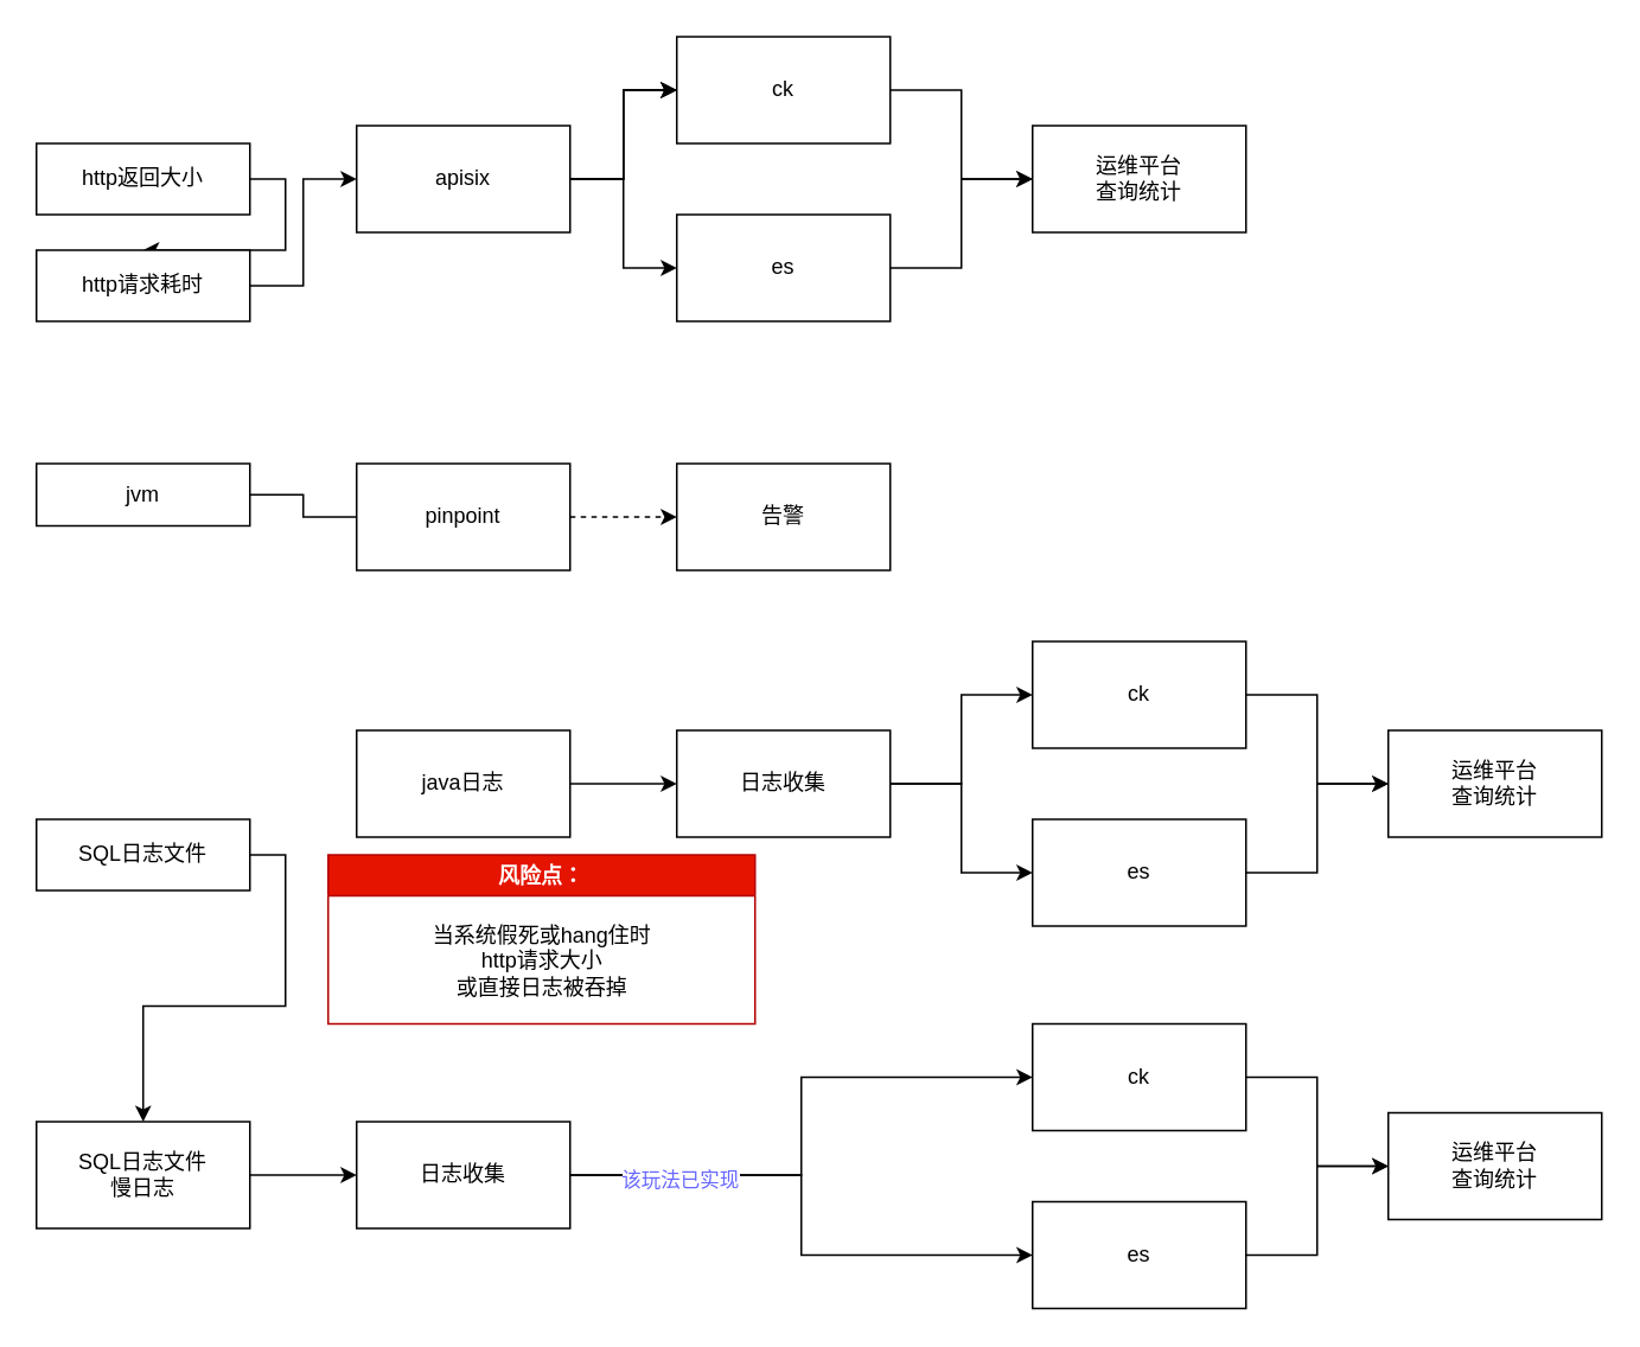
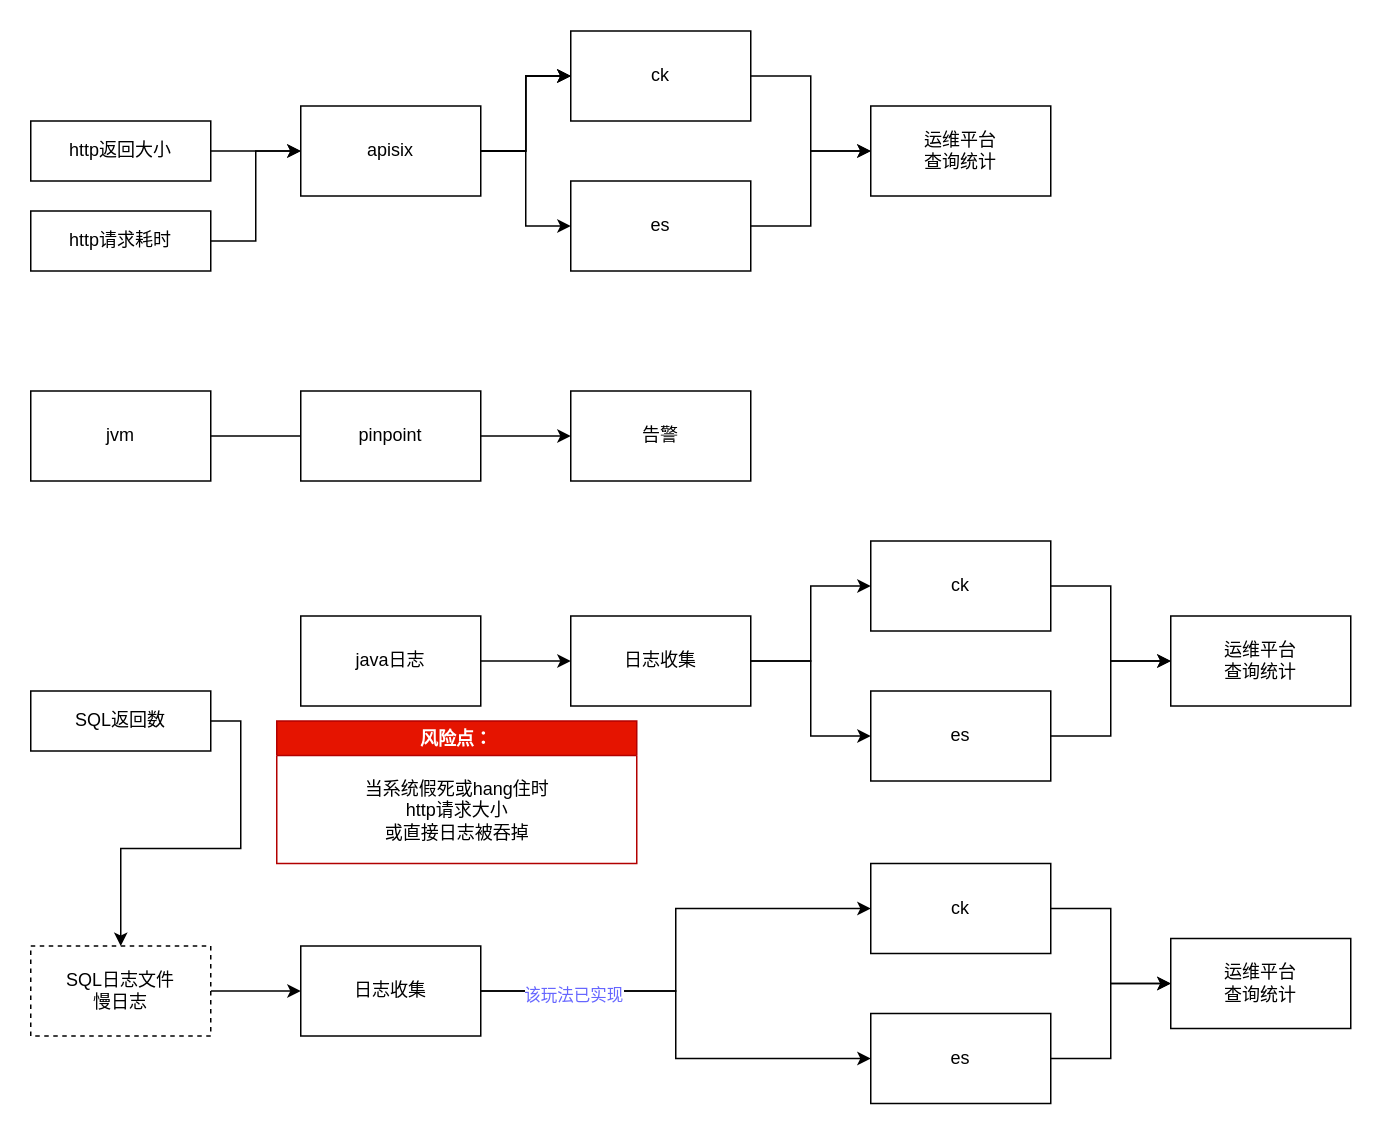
  <mxCell id="0" />
  <mxCell id="1" parent="0" />
- <mxCell id="2" style="edgeStyle=orthogonalEdgeStyle;rounded=0;orthogonalLoop=1;jettySize=auto;html=1;exitX=1;exitY=0.5;exitDx=0;exitDy=0;" edge="1" parent="1" source="3" target="5"><mxGeometry relative="1" as="geometry"><mxPoint x="200" y="100" as="targetPoint" /></mxGeometry></mxCell>
+ <mxCell id="2" style="edgeStyle=orthogonalEdgeStyle;rounded=0;orthogonalLoop=1;jettySize=auto;html=1;exitX=1;exitY=0.5;exitDx=0;exitDy=0;entryX=0;entryY=0.5;entryDx=0;entryDy=0;" edge="1" parent="1" source="3" target="10"><mxGeometry relative="1" as="geometry"><mxPoint x="200" y="100" as="targetPoint" /></mxGeometry></mxCell>
  <mxCell id="3" value="http返回大小" style="rounded=0;whiteSpace=wrap;html=1;" vertex="1" parent="1"><mxGeometry x="20" y="80" width="120" height="40" as="geometry" /></mxCell>
  <mxCell id="4" style="edgeStyle=orthogonalEdgeStyle;rounded=0;orthogonalLoop=1;jettySize=auto;html=1;exitX=1;exitY=0.5;exitDx=0;exitDy=0;entryX=0;entryY=0.5;entryDx=0;entryDy=0;" edge="1" parent="1" source="5" target="10"><mxGeometry relative="1" as="geometry" /></mxCell>
  <mxCell id="5" value="http请求耗时" style="rounded=0;whiteSpace=wrap;html=1;" vertex="1" parent="1"><mxGeometry x="20" y="140" width="120" height="40" as="geometry" /></mxCell>
  <mxCell id="6" value="" style="edgeStyle=orthogonalEdgeStyle;rounded=0;orthogonalLoop=1;jettySize=auto;html=1;" edge="1" parent="1" source="10" target="12"><mxGeometry relative="1" as="geometry" /></mxCell>
  <mxCell id="7" value="" style="edgeStyle=orthogonalEdgeStyle;rounded=0;orthogonalLoop=1;jettySize=auto;html=1;" edge="1" parent="1" source="10" target="12"><mxGeometry relative="1" as="geometry" /></mxCell>
  <mxCell id="8" value="" style="edgeStyle=orthogonalEdgeStyle;rounded=0;orthogonalLoop=1;jettySize=auto;html=1;" edge="1" parent="1" source="10" target="12"><mxGeometry relative="1" as="geometry" /></mxCell>
  <mxCell id="9" style="edgeStyle=orthogonalEdgeStyle;rounded=0;orthogonalLoop=1;jettySize=auto;html=1;exitX=1;exitY=0.5;exitDx=0;exitDy=0;entryX=0;entryY=0.5;entryDx=0;entryDy=0;" edge="1" parent="1" source="10" target="14"><mxGeometry relative="1" as="geometry" /></mxCell>
  <mxCell id="10" value="apisix" style="rounded=0;whiteSpace=wrap;html=1;" vertex="1" parent="1"><mxGeometry x="200" y="70" width="120" height="60" as="geometry" /></mxCell>
  <mxCell id="11" value="" style="edgeStyle=orthogonalEdgeStyle;rounded=0;orthogonalLoop=1;jettySize=auto;html=1;" edge="1" parent="1" source="12" target="15"><mxGeometry relative="1" as="geometry" /></mxCell>
  <mxCell id="12" value="ck" style="rounded=0;whiteSpace=wrap;html=1;" vertex="1" parent="1"><mxGeometry x="380" y="20" width="120" height="60" as="geometry" /></mxCell>
  <mxCell id="13" style="edgeStyle=orthogonalEdgeStyle;rounded=0;orthogonalLoop=1;jettySize=auto;html=1;exitX=1;exitY=0.5;exitDx=0;exitDy=0;entryX=0;entryY=0.5;entryDx=0;entryDy=0;" edge="1" parent="1" source="14" target="15"><mxGeometry relative="1" as="geometry" /></mxCell>
  <mxCell id="14" value="es" style="rounded=0;whiteSpace=wrap;html=1;" vertex="1" parent="1"><mxGeometry x="380" y="120" width="120" height="60" as="geometry" /></mxCell>
  <mxCell id="15" value="运维平台&lt;div&gt;查询统计&lt;/div&gt;" style="rounded=0;whiteSpace=wrap;html=1;" vertex="1" parent="1"><mxGeometry x="580" y="70" width="120" height="60" as="geometry" /></mxCell>
  <mxCell id="16" value="" style="edgeStyle=orthogonalEdgeStyle;rounded=0;orthogonalLoop=1;jettySize=auto;html=1;endArrow=none;" edge="1" parent="1" source="17" target="19"><mxGeometry relative="1" as="geometry" /></mxCell>
- <mxCell id="17" value="jvm" style="rounded=0;whiteSpace=wrap;html=1;" vertex="1" parent="1"><mxGeometry x="20" y="260" width="120" height="35" as="geometry" /></mxCell>
- <mxCell id="18" value="" style="edgeStyle=orthogonalEdgeStyle;rounded=0;orthogonalLoop=1;jettySize=auto;html=1;dashed=1;" edge="1" parent="1" source="19" target="20"><mxGeometry relative="1" as="geometry" /></mxCell>
+ <mxCell id="17" value="jvm" style="rounded=0;whiteSpace=wrap;html=1;" vertex="1" parent="1"><mxGeometry x="20" y="260" width="120" height="60" as="geometry" /></mxCell>
+ <mxCell id="18" value="" style="edgeStyle=orthogonalEdgeStyle;rounded=0;orthogonalLoop=1;jettySize=auto;html=1;" edge="1" parent="1" source="19" target="20"><mxGeometry relative="1" as="geometry" /></mxCell>
  <mxCell id="19" value="pinpoint" style="rounded=0;whiteSpace=wrap;html=1;" vertex="1" parent="1"><mxGeometry x="200" y="260" width="120" height="60" as="geometry" /></mxCell>
  <mxCell id="20" value="告警" style="rounded=0;whiteSpace=wrap;html=1;" vertex="1" parent="1"><mxGeometry x="380" y="260" width="120" height="60" as="geometry" /></mxCell>
  <mxCell id="21" style="edgeStyle=orthogonalEdgeStyle;rounded=0;orthogonalLoop=1;jettySize=auto;html=1;exitX=1;exitY=0.5;exitDx=0;exitDy=0;" edge="1" parent="1" source="22" target="36"><mxGeometry relative="1" as="geometry" /></mxCell>
- <mxCell id="22" value="SQL日志文件" style="rounded=0;whiteSpace=wrap;html=1;" vertex="1" parent="1"><mxGeometry x="20" y="460" width="120" height="40" as="geometry" /></mxCell>
+ <mxCell id="22" value="SQL返回数" style="rounded=0;whiteSpace=wrap;html=1;" vertex="1" parent="1"><mxGeometry x="20" y="460" width="120" height="40" as="geometry" /></mxCell>
  <mxCell id="23" value="" style="edgeStyle=orthogonalEdgeStyle;rounded=0;orthogonalLoop=1;jettySize=auto;html=1;" edge="1" parent="1" source="24" target="27"><mxGeometry relative="1" as="geometry" /></mxCell>
  <mxCell id="24" value="java日志" style="rounded=0;whiteSpace=wrap;html=1;" vertex="1" parent="1"><mxGeometry x="200" y="410" width="120" height="60" as="geometry" /></mxCell>
  <mxCell id="25" style="edgeStyle=orthogonalEdgeStyle;rounded=0;orthogonalLoop=1;jettySize=auto;html=1;exitX=1;exitY=0.5;exitDx=0;exitDy=0;entryX=0;entryY=0.5;entryDx=0;entryDy=0;" edge="1" parent="1" source="27" target="29"><mxGeometry relative="1" as="geometry" /></mxCell>
  <mxCell id="26" style="edgeStyle=orthogonalEdgeStyle;rounded=0;orthogonalLoop=1;jettySize=auto;html=1;exitX=1;exitY=0.5;exitDx=0;exitDy=0;entryX=0;entryY=0.5;entryDx=0;entryDy=0;" edge="1" parent="1" source="27" target="31"><mxGeometry relative="1" as="geometry" /></mxCell>
  <mxCell id="27" value="日志收集" style="rounded=0;whiteSpace=wrap;html=1;" vertex="1" parent="1"><mxGeometry x="380" y="410" width="120" height="60" as="geometry" /></mxCell>
  <mxCell id="28" value="" style="edgeStyle=orthogonalEdgeStyle;rounded=0;orthogonalLoop=1;jettySize=auto;html=1;" edge="1" parent="1" source="29" target="32"><mxGeometry relative="1" as="geometry" /></mxCell>
  <mxCell id="29" value="ck" style="rounded=0;whiteSpace=wrap;html=1;" vertex="1" parent="1"><mxGeometry x="580" y="360" width="120" height="60" as="geometry" /></mxCell>
  <mxCell id="30" style="edgeStyle=orthogonalEdgeStyle;rounded=0;orthogonalLoop=1;jettySize=auto;html=1;exitX=1;exitY=0.5;exitDx=0;exitDy=0;entryX=0;entryY=0.5;entryDx=0;entryDy=0;" edge="1" parent="1" source="31" target="32"><mxGeometry relative="1" as="geometry" /></mxCell>
  <mxCell id="31" value="es" style="rounded=0;whiteSpace=wrap;html=1;" vertex="1" parent="1"><mxGeometry x="580" y="460" width="120" height="60" as="geometry" /></mxCell>
  <mxCell id="32" value="运维平台&lt;div&gt;查询统计&lt;/div&gt;" style="rounded=0;whiteSpace=wrap;html=1;" vertex="1" parent="1"><mxGeometry x="780" y="410" width="120" height="60" as="geometry" /></mxCell>
  <mxCell id="33" value="风险点：" style="swimlane;fillColor=#e51400;strokeColor=#B20000;fontColor=#ffffff;" vertex="1" parent="1"><mxGeometry x="184" y="480" width="240" height="95" as="geometry"><mxRectangle x="174" y="470" width="90" height="30" as="alternateBounds" /></mxGeometry></mxCell>
  <mxCell id="34" value="当系统假死或hang住时&lt;div&gt;http请求大小&lt;/div&gt;&lt;div&gt;或直接日志被吞掉&lt;/div&gt;" style="text;html=1;align=center;verticalAlign=middle;resizable=0;points=[];autosize=1;strokeColor=none;fillColor=none;" vertex="1" parent="33"><mxGeometry x="45" y="30" width="150" height="60" as="geometry" /></mxCell>
  <mxCell id="35" value="" style="edgeStyle=orthogonalEdgeStyle;rounded=0;orthogonalLoop=1;jettySize=auto;html=1;" edge="1" parent="1" source="36" target="40"><mxGeometry relative="1" as="geometry" /></mxCell>
- <mxCell id="36" value="SQL日志文件&lt;div&gt;慢日志&lt;/div&gt;" style="rounded=0;whiteSpace=wrap;html=1;" vertex="1" parent="1"><mxGeometry x="20" y="630" width="120" height="60" as="geometry" /></mxCell>
+ <mxCell id="36" value="SQL日志文件&lt;div&gt;慢日志&lt;/div&gt;" style="rounded=0;whiteSpace=wrap;html=1;dashed=1;" vertex="1" parent="1"><mxGeometry x="20" y="630" width="120" height="60" as="geometry" /></mxCell>
  <mxCell id="37" style="edgeStyle=orthogonalEdgeStyle;rounded=0;orthogonalLoop=1;jettySize=auto;html=1;exitX=1;exitY=0.5;exitDx=0;exitDy=0;entryX=0;entryY=0.5;entryDx=0;entryDy=0;" edge="1" parent="1" source="40" target="42"><mxGeometry relative="1" as="geometry" /></mxCell>
  <mxCell id="38" style="edgeStyle=orthogonalEdgeStyle;rounded=0;orthogonalLoop=1;jettySize=auto;html=1;exitX=1;exitY=0.5;exitDx=0;exitDy=0;entryX=0;entryY=0.5;entryDx=0;entryDy=0;" edge="1" parent="1" source="40" target="44"><mxGeometry relative="1" as="geometry" /></mxCell>
  <mxCell id="39" value="&lt;font color=&quot;#6666ff&quot;&gt;该玩法已实现&lt;/font&gt;" style="edgeLabel;html=1;align=center;verticalAlign=middle;resizable=0;points=[];" vertex="1" connectable="0" parent="38"><mxGeometry x="-0.6" y="-2" relative="1" as="geometry"><mxPoint as="offset" /></mxGeometry></mxCell>
  <mxCell id="40" value="日志收集" style="rounded=0;whiteSpace=wrap;html=1;" vertex="1" parent="1"><mxGeometry x="200" y="630" width="120" height="60" as="geometry" /></mxCell>
  <mxCell id="41" value="" style="edgeStyle=orthogonalEdgeStyle;rounded=0;orthogonalLoop=1;jettySize=auto;html=1;" edge="1" parent="1" source="42" target="45"><mxGeometry relative="1" as="geometry" /></mxCell>
  <mxCell id="42" value="ck" style="rounded=0;whiteSpace=wrap;html=1;" vertex="1" parent="1"><mxGeometry x="580" y="575" width="120" height="60" as="geometry" /></mxCell>
  <mxCell id="43" style="edgeStyle=orthogonalEdgeStyle;rounded=0;orthogonalLoop=1;jettySize=auto;html=1;exitX=1;exitY=0.5;exitDx=0;exitDy=0;entryX=0;entryY=0.5;entryDx=0;entryDy=0;" edge="1" parent="1" source="44" target="45"><mxGeometry relative="1" as="geometry" /></mxCell>
  <mxCell id="44" value="es" style="rounded=0;whiteSpace=wrap;html=1;" vertex="1" parent="1"><mxGeometry x="580" y="675" width="120" height="60" as="geometry" /></mxCell>
  <mxCell id="45" value="运维平台&lt;div&gt;查询统计&lt;/div&gt;" style="rounded=0;whiteSpace=wrap;html=1;" vertex="1" parent="1"><mxGeometry x="780" y="625" width="120" height="60" as="geometry" /></mxCell>
